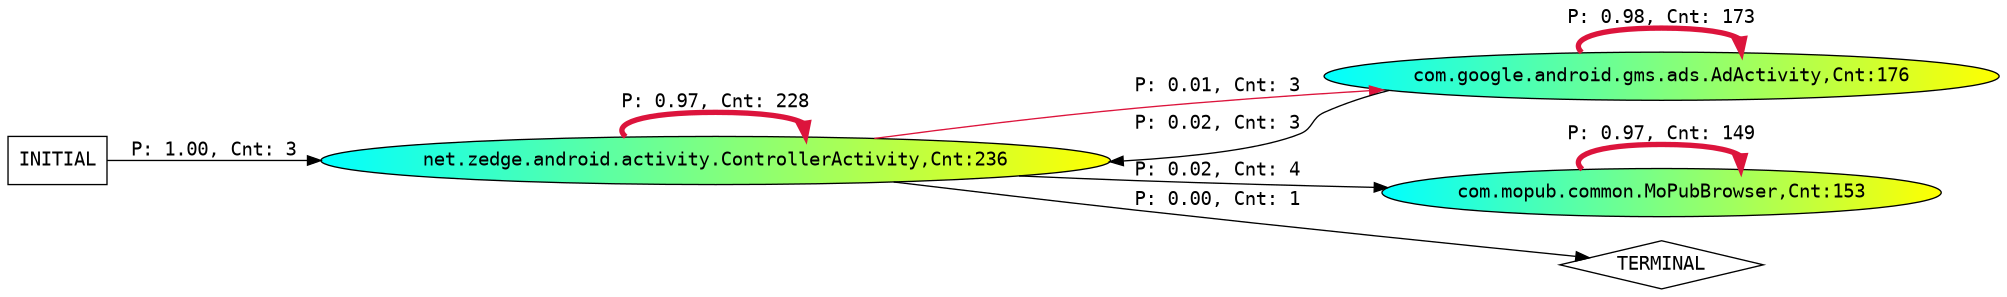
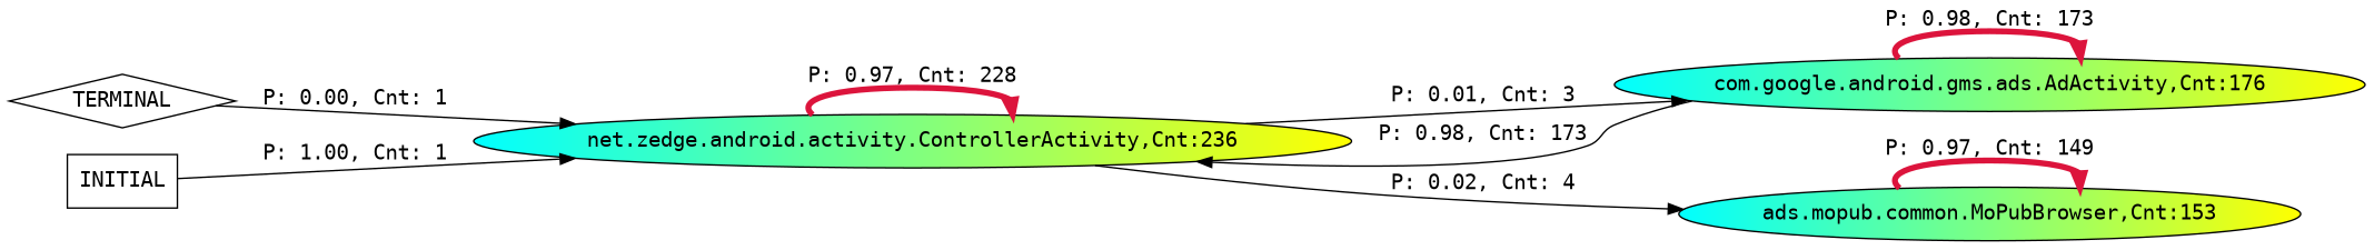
  digraph {
    fontname="DejaVu Sans Mono"
    rankdir=LR
    node [fillcolor="cyan:yellow" fontname="DejaVu Sans Mono" style=filled]
    edge [fontname="DejaVu Sans Mono"]
    n1 [label="net.zedge.android.activity.ControllerActivity,Cnt:236"]
    n2 [label="com.google.android.gms.ads.AdActivity,Cnt:176"]
-   n3 [label="com.mopub.common.MoPubBrowser,Cnt:153"]
+   n3 [label="ads.mopub.common.MoPubBrowser,Cnt:153"]
    n4 [label=TERMINAL shape=diamond fillcolor="" style=""]
    n5 [label=INITIAL shape=box fillcolor="" style=""]
    n1 -> n1 [color=crimson label="P: 0.97, Cnt: 228" penwidth=4]
-   n1 -> n2 [label="P: 0.01, Cnt: 3" color=crimson]
+   n1 -> n2 [label="P: 0.01, Cnt: 3"]
    n1 -> n3 [label="P: 0.02, Cnt: 4"]
-   n1 -> n4 [label="P: 0.00, Cnt: 1"]
-   n2 -> n1 [label="P: 0.02, Cnt: 3"]
+   n4 -> n1 [label="P: 0.00, Cnt: 1"]
+   n2 -> n1 [label="P: 0.98, Cnt: 173"]
    n2 -> n2 [color=crimson label="P: 0.98, Cnt: 173" penwidth=4]
    n3 -> n3 [color=crimson label="P: 0.97, Cnt: 149" penwidth=4]
-   n5 -> n1 [label="P: 1.00, Cnt: 3"]
+   n5 -> n1 [label="P: 1.00, Cnt: 1"]
  }
